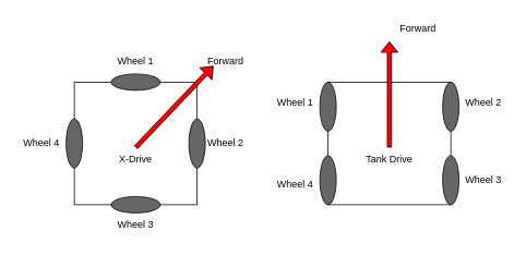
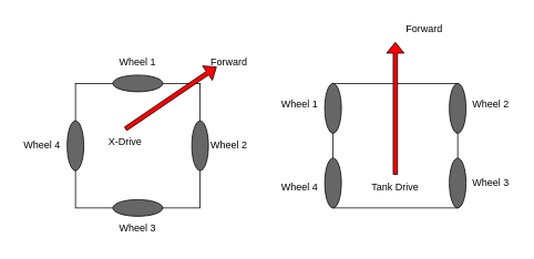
  <mxCell id="0" />
  <mxCell id="1" parent="0" />
  <mxCell id="2" value="" style="whiteSpace=wrap;html=1;aspect=fixed;" vertex="1" parent="1"><mxGeometry x="90" y="100" width="150" height="150" as="geometry" /></mxCell>
  <mxCell id="3" value="" style="ellipse;whiteSpace=wrap;html=1;direction=south;fillColor=#666666;" vertex="1" parent="1"><mxGeometry x="80" y="145" width="20" height="60" as="geometry" /></mxCell>
  <mxCell id="4" value="" style="ellipse;whiteSpace=wrap;html=1;direction=south;fillColor=#666666;" vertex="1" parent="1"><mxGeometry x="230" y="145" width="20" height="60" as="geometry" /></mxCell>
  <mxCell id="5" value="" style="ellipse;whiteSpace=wrap;html=1;fillColor=#666666;" vertex="1" parent="1"><mxGeometry x="135" y="90" width="60" height="20" as="geometry" /></mxCell>
  <mxCell id="6" value="" style="ellipse;whiteSpace=wrap;html=1;fillColor=#666666;" vertex="1" parent="1"><mxGeometry x="135" y="240" width="60" height="20" as="geometry" /></mxCell>
  <mxCell id="7" value="Wheel 1" style="text;html=1;strokeColor=none;fillColor=none;align=center;verticalAlign=middle;whiteSpace=wrap;rounded=0;" vertex="1" parent="1"><mxGeometry x="135" y="60" width="60" height="30" as="geometry" /></mxCell>
  <mxCell id="8" value="Wheel 2" style="text;html=1;strokeColor=none;fillColor=none;align=center;verticalAlign=middle;whiteSpace=wrap;rounded=0;" vertex="1" parent="1"><mxGeometry x="245" y="160" width="60" height="30" as="geometry" /></mxCell>
  <mxCell id="9" value="Wheel 3" style="text;html=1;strokeColor=none;fillColor=none;align=center;verticalAlign=middle;whiteSpace=wrap;rounded=0;" vertex="1" parent="1"><mxGeometry x="135" y="260" width="60" height="30" as="geometry" /></mxCell>
  <mxCell id="10" value="Wheel 4" style="text;html=1;strokeColor=none;fillColor=none;align=center;verticalAlign=middle;whiteSpace=wrap;rounded=0;" vertex="1" parent="1"><mxGeometry x="20" y="160" width="60" height="30" as="geometry" /></mxCell>
  <mxCell id="11" value="" style="shape=flexArrow;endArrow=classic;html=1;rounded=0;fillColor=#FF0000;width=5.116;endSize=4.005;endWidth=14.83;exitX=0.5;exitY=0;exitDx=0;exitDy=0;" edge="1" parent="1" source="12"><mxGeometry width="50" height="50" relative="1" as="geometry"><mxPoint x="160" y="249.77" as="sourcePoint" /><mxPoint x="260" y="80" as="targetPoint" /></mxGeometry></mxCell>
- <mxCell id="12" value="X-Drive" style="text;html=1;strokeColor=none;fillColor=none;align=center;verticalAlign=middle;whiteSpace=wrap;rounded=0;" vertex="1" parent="1"><mxGeometry x="135" y="180" width="60" height="30" as="geometry" /></mxCell>
+ <mxCell id="12" value="X-Drive" style="text;html=1;strokeColor=none;fillColor=none;align=center;verticalAlign=middle;whiteSpace=wrap;rounded=0;" vertex="1" parent="1"><mxGeometry x="120" y="155" width="60" height="30" as="geometry" /></mxCell>
  <mxCell id="13" value="Forward" style="text;html=1;strokeColor=none;fillColor=none;align=center;verticalAlign=middle;whiteSpace=wrap;rounded=0;" vertex="1" parent="1"><mxGeometry x="245" y="60" width="60" height="30" as="geometry" /></mxCell>
  <mxCell id="14" value="" style="whiteSpace=wrap;html=1;aspect=fixed;" vertex="1" parent="1"><mxGeometry x="400" y="100" width="150" height="150" as="geometry" /></mxCell>
  <mxCell id="15" value="" style="ellipse;whiteSpace=wrap;html=1;direction=south;fillColor=#666666;" vertex="1" parent="1"><mxGeometry x="390" y="190" width="20" height="60" as="geometry" /></mxCell>
  <mxCell id="16" value="" style="ellipse;whiteSpace=wrap;html=1;direction=south;fillColor=#666666;" vertex="1" parent="1"><mxGeometry x="540" y="190" width="20" height="60" as="geometry" /></mxCell>
  <mxCell id="17" value="Wheel 1" style="text;html=1;strokeColor=none;fillColor=none;align=center;verticalAlign=middle;whiteSpace=wrap;rounded=0;" vertex="1" parent="1"><mxGeometry x="330" y="110" width="60" height="30" as="geometry" /></mxCell>
  <mxCell id="18" value="Wheel 2" style="text;html=1;strokeColor=none;fillColor=none;align=center;verticalAlign=middle;whiteSpace=wrap;rounded=0;" vertex="1" parent="1"><mxGeometry x="560" y="110" width="60" height="30" as="geometry" /></mxCell>
  <mxCell id="19" value="Wheel 4" style="text;html=1;strokeColor=none;fillColor=none;align=center;verticalAlign=middle;whiteSpace=wrap;rounded=0;" vertex="1" parent="1"><mxGeometry x="330" y="210" width="60" height="30" as="geometry" /></mxCell>
  <mxCell id="20" value="" style="shape=flexArrow;endArrow=classic;html=1;rounded=0;fillColor=#FF0000;width=5.116;endSize=4.005;endWidth=14.83;exitX=0.5;exitY=0;exitDx=0;exitDy=0;" edge="1" parent="1" source="21"><mxGeometry width="50" height="50" relative="1" as="geometry"><mxPoint x="470" y="249.77" as="sourcePoint" /><mxPoint x="475" y="50" as="targetPoint" /></mxGeometry></mxCell>
- <mxCell id="21" value="Tank Drive" style="text;html=1;strokeColor=none;fillColor=none;align=center;verticalAlign=middle;whiteSpace=wrap;rounded=0;" vertex="1" parent="1"><mxGeometry x="445" y="180" width="60" height="30" as="geometry" /></mxCell>
+ <mxCell id="21" value="Tank Drive" style="text;html=1;strokeColor=none;fillColor=none;align=center;verticalAlign=middle;whiteSpace=wrap;rounded=0;" vertex="1" parent="1"><mxGeometry x="445" y="210" width="60" height="30" as="geometry" /></mxCell>
  <mxCell id="22" value="Forward" style="text;html=1;strokeColor=none;fillColor=none;align=center;verticalAlign=middle;whiteSpace=wrap;rounded=0;" vertex="1" parent="1"><mxGeometry x="480" y="20" width="60" height="30" as="geometry" /></mxCell>
  <mxCell id="23" value="" style="ellipse;whiteSpace=wrap;html=1;direction=south;fillColor=#666666;" vertex="1" parent="1"><mxGeometry x="390" y="100" width="20" height="60" as="geometry" /></mxCell>
  <mxCell id="24" value="" style="ellipse;whiteSpace=wrap;html=1;direction=south;fillColor=#666666;" vertex="1" parent="1"><mxGeometry x="540" y="100" width="20" height="60" as="geometry" /></mxCell>
  <mxCell id="25" value="Wheel 3" style="text;html=1;strokeColor=none;fillColor=none;align=center;verticalAlign=middle;whiteSpace=wrap;rounded=0;" vertex="1" parent="1"><mxGeometry x="560" y="205" width="60" height="30" as="geometry" /></mxCell>
